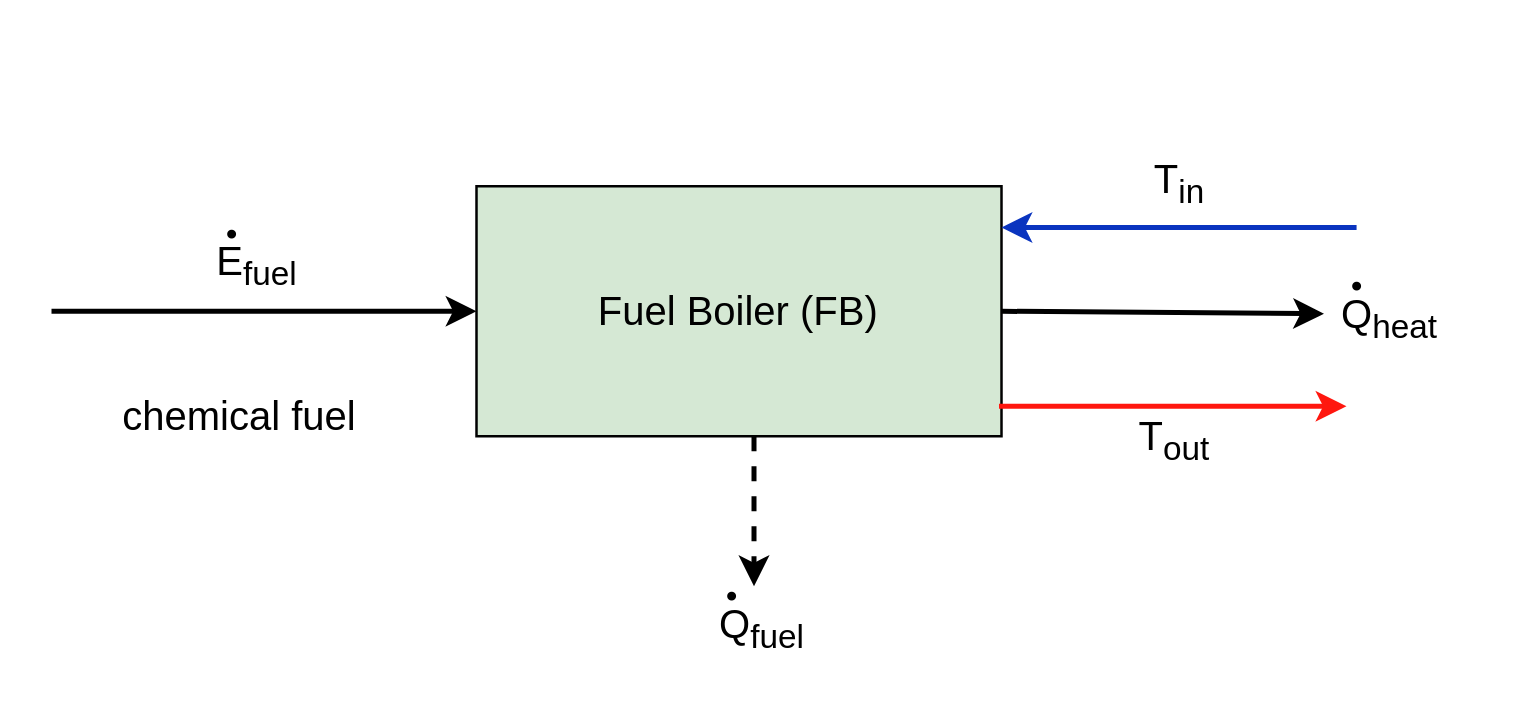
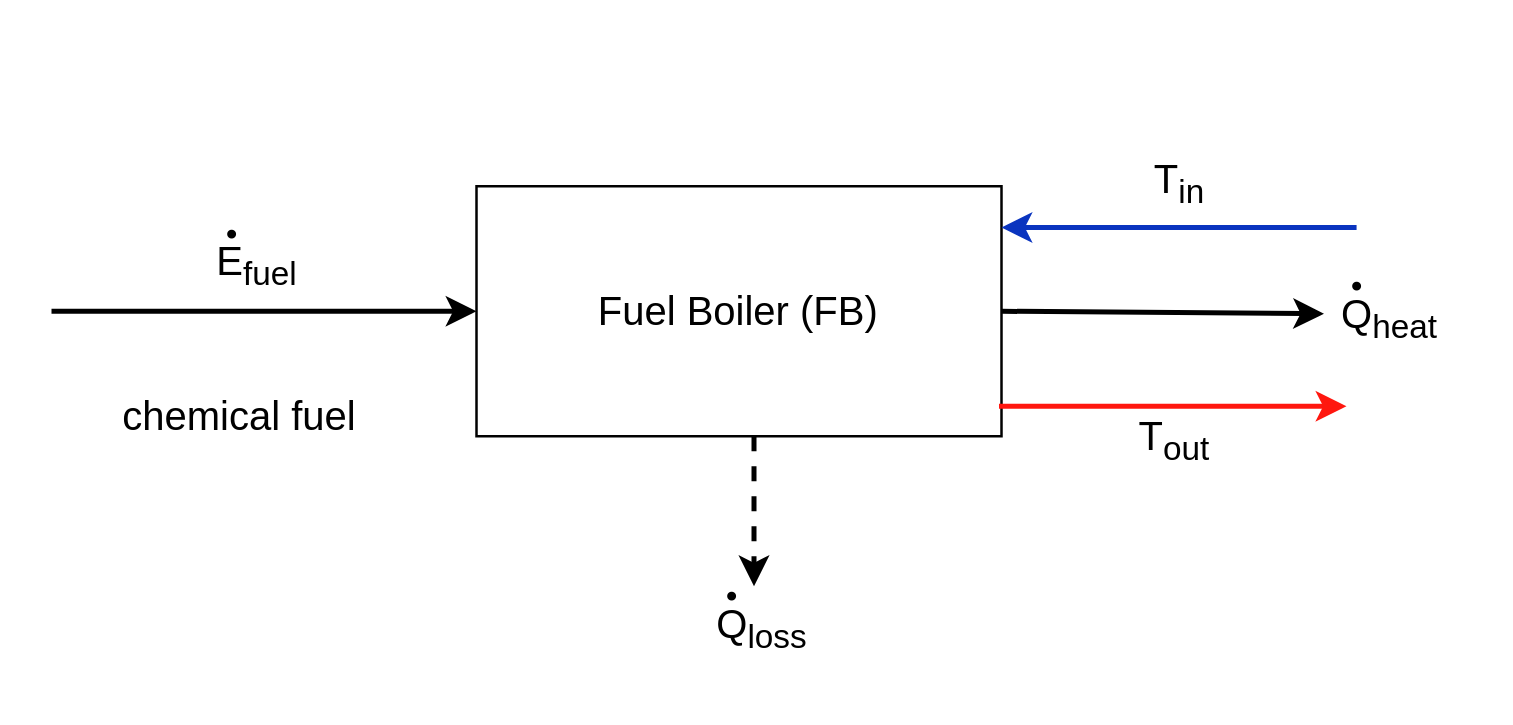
  <mxCell id="0" />
  <mxCell id="1" parent="0" />
  <mxCell id="2" value="" style="endArrow=classic;html=1;rounded=0;fontSize=16;entryX=0;entryY=0.5;entryDx=0;entryDy=0;strokeWidth=2;" parent="1" target="9" edge="1"><mxGeometry width="50" height="50" relative="1" as="geometry"><mxPoint x="20" y="124" as="sourcePoint" /><mxPoint x="130" y="114" as="targetPoint" /></mxGeometry></mxCell>
  <mxCell id="3" value="chemical fuel" style="text;html=1;align=center;verticalAlign=middle;resizable=0;points=[];autosize=1;strokeColor=none;fillColor=none;fontSize=16;" parent="1" vertex="1"><mxGeometry x="35" y="151" width="120" height="30" as="geometry" /></mxCell>
  <mxCell id="4" value="&lt;font style=&quot;font-size: 16px;&quot;&gt;E&lt;sub&gt;fuel&lt;/sub&gt;&lt;/font&gt;" style="text;html=1;align=center;verticalAlign=middle;resizable=0;points=[];autosize=1;strokeColor=none;fillColor=none;fontSize=16;" parent="1" vertex="1"><mxGeometry x="72" y="86" width="60" height="40" as="geometry" /></mxCell>
  <mxCell id="5" value="" style="endArrow=classic;html=1;rounded=0;fontSize=16;strokeWidth=2;exitX=1;exitY=0.5;exitDx=0;exitDy=0;" parent="1" source="9" edge="1"><mxGeometry width="50" height="50" relative="1" as="geometry"><mxPoint x="429" y="125" as="sourcePoint" /><mxPoint x="529" y="125" as="targetPoint" /></mxGeometry></mxCell>
  <mxCell id="6" value="" style="endArrow=classic;html=1;rounded=0;fontSize=16;strokeWidth=2;dashed=1;" parent="1" edge="1"><mxGeometry width="50" height="50" relative="1" as="geometry"><mxPoint x="301" y="174" as="sourcePoint" /><mxPoint x="301" y="234" as="targetPoint" /></mxGeometry></mxCell>
- <mxCell id="7" value="Q&lt;sub&gt;fuel&lt;/sub&gt;" style="text;html=1;align=center;verticalAlign=middle;resizable=0;points=[];autosize=1;strokeColor=none;fillColor=none;fontSize=16;" parent="1" vertex="1"><mxGeometry x="277" y="233" width="54" height="35" as="geometry" /></mxCell>
+ <mxCell id="7" value="Q&lt;sub&gt;loss&lt;/sub&gt;" style="text;html=1;align=center;verticalAlign=middle;resizable=0;points=[];autosize=1;strokeColor=none;fillColor=none;fontSize=16;" parent="1" vertex="1"><mxGeometry x="277" y="233" width="54" height="35" as="geometry" /></mxCell>
  <mxCell id="8" value="&lt;font style=&quot;font-size: 30px;&quot; face=&quot;Georgia&quot;&gt;.&lt;/font&gt;" style="text;html=1;align=center;verticalAlign=middle;resizable=0;points=[];autosize=1;strokeColor=none;fillColor=none;fontSize=70;strokeWidth=2;labelBackgroundColor=none;" parent="1" vertex="1"><mxGeometry x="277" y="165" width="30" height="100" as="geometry" /></mxCell>
- <mxCell id="9" value="&lt;font style=&quot;font-size: 16px;&quot;&gt;Fuel Boiler (FB)&lt;/font&gt;" style="rounded=0;whiteSpace=wrap;html=1;fillColor=#d5e8d4;" parent="1" vertex="1"><mxGeometry x="190" y="74" width="210" height="100" as="geometry" /></mxCell>
+ <mxCell id="9" value="&lt;font style=&quot;font-size: 16px;&quot;&gt;Fuel Boiler (FB)&lt;/font&gt;" style="rounded=0;whiteSpace=wrap;html=1;" parent="1" vertex="1"><mxGeometry x="190" y="74" width="210" height="100" as="geometry" /></mxCell>
  <mxCell id="10" value="" style="endArrow=classic;html=1;rounded=0;fontSize=19;entryX=-0.009;entryY=0.171;entryDx=0;entryDy=0;entryPerimeter=0;fillColor=#dae8fc;strokeColor=#0A34BF;strokeWidth=2;" parent="1" edge="1"><mxGeometry width="50" height="50" relative="1" as="geometry"><mxPoint x="542.03" y="90.5" as="sourcePoint" /><mxPoint x="400" y="90.5" as="targetPoint" /></mxGeometry></mxCell>
  <mxCell id="11" value="&lt;font style=&quot;font-size: 16px;&quot;&gt;T&lt;sub style=&quot;&quot;&gt;in&lt;/sub&gt;&lt;/font&gt;" style="edgeLabel;html=1;align=center;verticalAlign=middle;resizable=0;points=[];fontSize=16;" parent="10" vertex="1" connectable="0"><mxGeometry x="-0.447" y="-1" relative="1" as="geometry"><mxPoint x="-33" y="-17" as="offset" /></mxGeometry></mxCell>
  <mxCell id="12" value="" style="endArrow=classic;html=1;rounded=0;fontSize=19;strokeColor=#FF170F;strokeWidth=2;" parent="1" edge="1"><mxGeometry width="50" height="50" relative="1" as="geometry"><mxPoint x="399" y="162" as="sourcePoint" /><mxPoint x="538" y="162" as="targetPoint" /></mxGeometry></mxCell>
  <mxCell id="13" value="&lt;font style=&quot;font-size: 16px;&quot;&gt;T&lt;sub style=&quot;&quot;&gt;out&lt;/sub&gt;&lt;/font&gt;" style="edgeLabel;html=1;align=center;verticalAlign=middle;resizable=0;points=[];fontSize=16;" parent="12" vertex="1" connectable="0"><mxGeometry x="-0.447" y="-1" relative="1" as="geometry"><mxPoint x="31" y="12" as="offset" /></mxGeometry></mxCell>
  <mxCell id="14" value="&lt;font style=&quot;font-size: 30px;&quot; face=&quot;Georgia&quot;&gt;.&lt;/font&gt;" style="text;html=1;align=center;verticalAlign=middle;resizable=0;points=[];autosize=1;strokeColor=none;fillColor=none;fontSize=70;strokeWidth=2;" parent="1" vertex="1"><mxGeometry x="77" y="20" width="30" height="100" as="geometry" /></mxCell>
  <mxCell id="15" value="&lt;font style=&quot;font-size: 30px;&quot; face=&quot;Georgia&quot;&gt;.&lt;/font&gt;" style="text;html=1;align=center;verticalAlign=middle;resizable=0;points=[];autosize=1;strokeColor=none;fillColor=none;fontSize=70;strokeWidth=2;" parent="1" vertex="1"><mxGeometry x="527" y="41" width="30" height="100" as="geometry" /></mxCell>
  <mxCell id="16" value="Q&lt;sub&gt;heat&lt;/sub&gt;" style="text;html=1;align=center;verticalAlign=middle;resizable=0;points=[];autosize=1;strokeColor=none;fillColor=none;fontSize=16;" vertex="1" parent="1"><mxGeometry x="527" y="109" width="56" height="35" as="geometry" /></mxCell>
